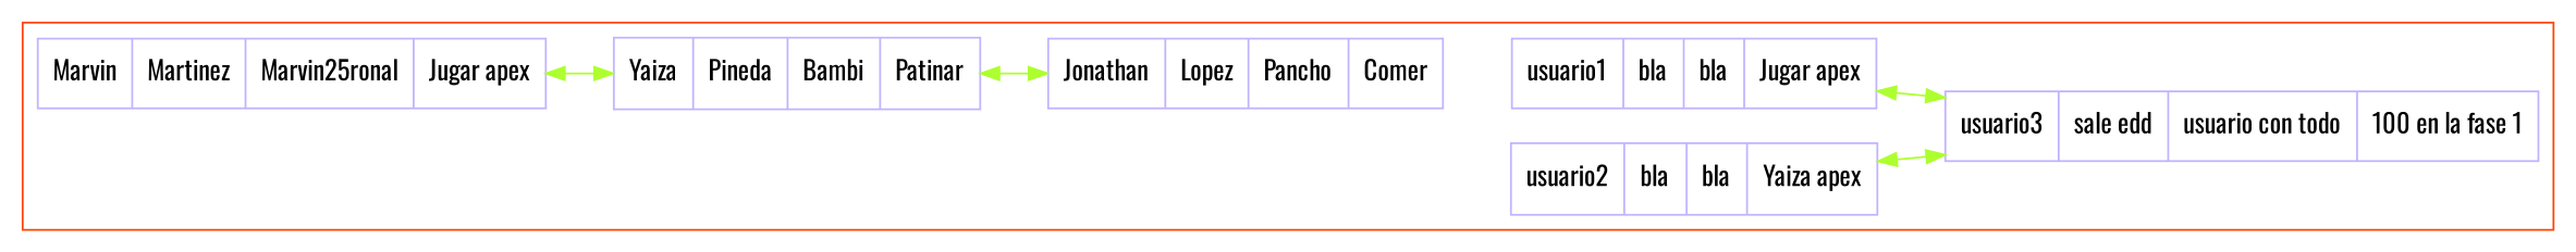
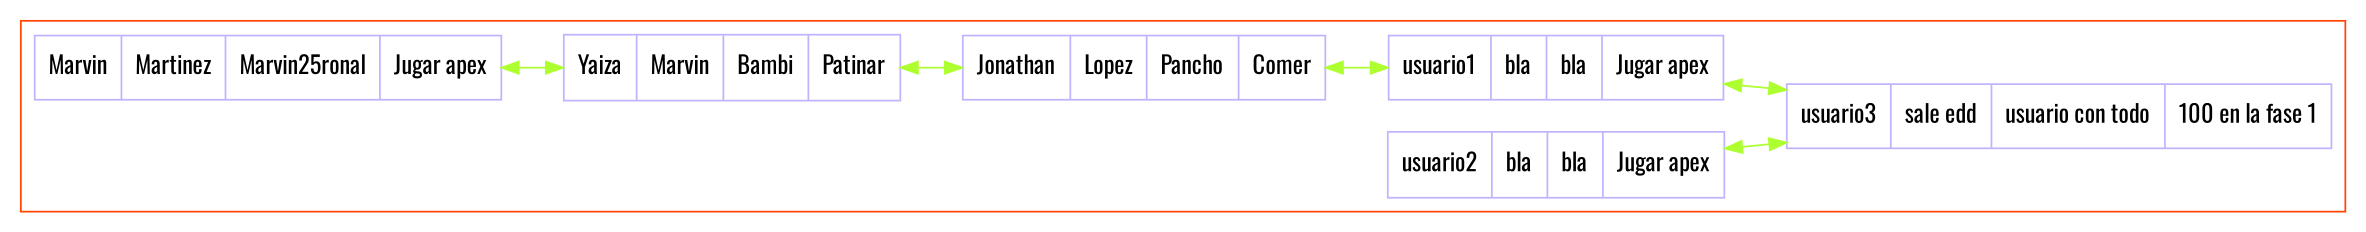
  digraph {
    compound=true
    fontname=Oswald
    rankdir=LR
    node [color=".7 .3 1.0" fontname=Oswald shape=record]
    edge [color=greenyellow dir=both fontname=Oswald minlen=1]
    n1 [label="{Marvin|Martinez|Marvin25ronal|Jugar apex}"]
-   n2 [label="{Yaiza|Pineda|Bambi|Patinar}"]
+   n2 [label="{Yaiza|Marvin|Bambi|Patinar}"]
    n3 [label="{Jonathan|Lopez|Pancho|Comer}"]
    n4 [label="{usuario1|bla|bla|Jugar apex}"]
-   n5 [label="{usuario2|bla|bla|Yaiza apex}"]
+   n5 [label="{usuario2|bla|bla|Jugar apex}"]
    n6 [label="{usuario3|sale edd|usuario con todo|100 en la fase 1}"]
    subgraph cluster_1 {
      color=orangered
      n1
      n2
      n3
      n4
      n5
      n6
    }
    n1 -> n2
    n2 -> n3
+   n3 -> n4
    n4 -> n6
    n5 -> n6
  }
